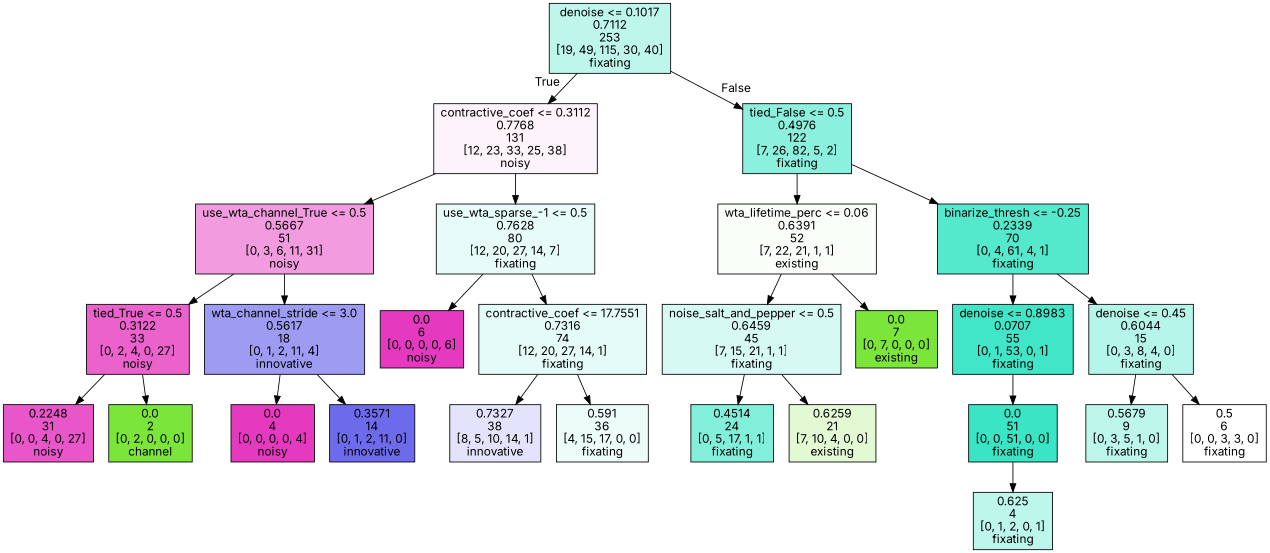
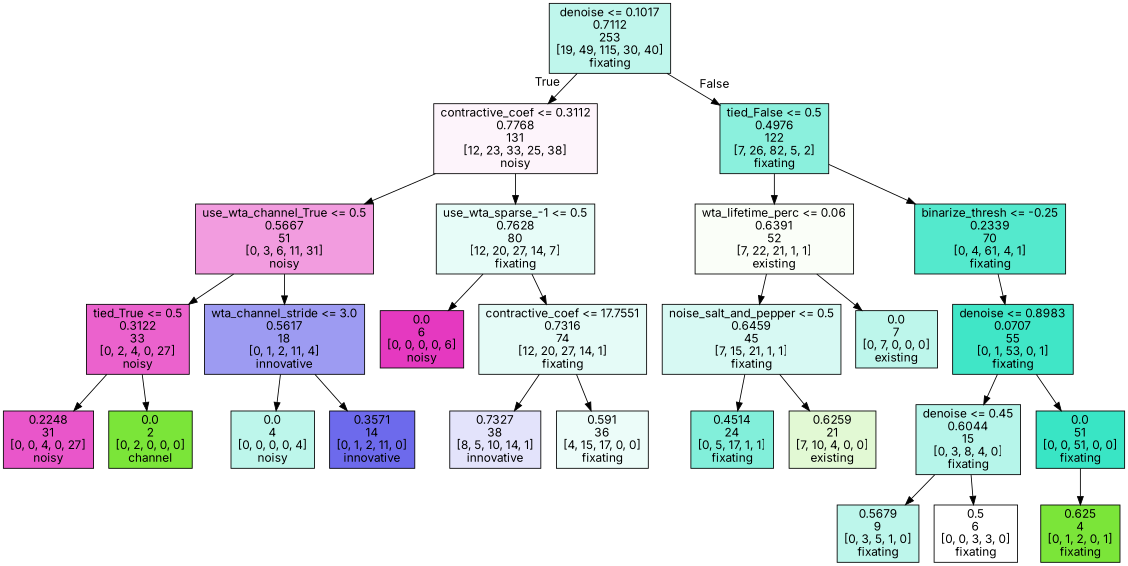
  digraph {
    fontname=Inter
    node [color=black fillcolor="#e539c0ff" fontname=Inter shape=box style=filled]
    edge [fontname=Inter]
    n1 [fillcolor="#39e5c552" label="denoise <= 0.1017\n0.7112\n253\n[19, 49, 115, 30, 40]\nfixating"]
    n2 [fillcolor="#e539c00d" label="contractive_coef <= 0.3112\n0.7768\n131\n[12, 23, 33, 25, 38]\nnoisy"]
    n3 [fillcolor="#39e5c595" label="tied_False <= 0.5\n0.4976\n122\n[7, 26, 82, 5, 2]\nfixating"]
    n4 [fillcolor="#e539c07f" label="use_wta_channel_True <= 0.5\n0.5667\n51\n[0, 3, 6, 11, 31]\nnoisy"]
    n5 [fillcolor="#39e5c51e" label="use_wta_sparse_-1 <= 0.5\n0.7628\n80\n[12, 20, 27, 14, 7]\nfixating"]
    n6 [fillcolor="#7be53908" label="wta_lifetime_perc <= 0.06\n0.6391\n52\n[7, 22, 21, 1, 1]\nexisting"]
    n7 [fillcolor="#39e5c5dc" label="binarize_thresh <= -0.25\n0.2339\n70\n[0, 4, 61, 4, 1]\nfixating"]
    n8 [fillcolor="#e539c0ca" label="tied_True <= 0.5\n0.3122\n33\n[0, 2, 4, 0, 27]\nnoisy"]
    n9 [fillcolor="#3c39e580" label="wta_channel_stride <= 3.0\n0.5617\n18\n[0, 1, 2, 11, 4]\ninnovative"]
    n10 [label="0.0\n6\n[0, 0, 0, 0, 6]\nnoisy"]
    n11 [fillcolor="#39e5c521" label="contractive_coef <= 17.7551\n0.7316\n74\n[12, 20, 27, 14, 1]\nfixating"]
    n12 [fillcolor="#e539c0d9" label="0.2248\n31\n[0, 0, 4, 0, 27]\nnoisy"]
    n13 [fillcolor="#7be539ff" label="0.0\n2\n[0, 2, 0, 0, 0]\nchannel"]
-   n14 [label="0.0\n4\n[0, 0, 0, 0, 4]\nnoisy"]
+   n14 [fillcolor="#39e5c555" label="0.0\n4\n[0, 0, 0, 0, 4]\nnoisy"]
    n15 [fillcolor="#3c39e5bf" label="0.3571\n14\n[0, 1, 2, 11, 0]\ninnovative"]
    n16 [fillcolor="#3c39e524" label="0.7327\n38\n[8, 5, 10, 14, 1]\ninnovative"]
    n17 [fillcolor="#39e5c518" label="0.591\n36\n[4, 15, 17, 0, 0]\nfixating"]
    n18 [fillcolor="#39e5c533" label="noise_salt_and_pepper <= 0.5\n0.6459\n45\n[7, 15, 21, 1, 1]\nfixating"]
-   n19 [fillcolor="#7be539ff" label="0.0\n7\n[0, 7, 0, 0, 0]\nexisting"]
+   n19 [fillcolor="#39e5c555" label="0.0\n7\n[0, 7, 0, 0, 0]\nexisting"]
    n20 [fillcolor="#39e5c5f6" label="denoise <= 0.8983\n0.0707\n55\n[0, 1, 53, 0, 1]\nfixating"]
    n21 [fillcolor="#39e5c55d" label="denoise <= 0.45\n0.6044\n15\n[0, 3, 8, 4, 0]\nfixating"]
    n22 [fillcolor="#39e5c5a1" label="0.4514\n24\n[0, 5, 17, 1, 1]\nfixating"]
    n23 [fillcolor="#7be53937" label="0.6259\n21\n[7, 10, 4, 0, 0]\nexisting"]
    n24 [fillcolor="#39e5c5ff" label="0.0\n51\n[0, 0, 51, 0, 0]\nfixating"]
    n25 [fillcolor="#39e5c555" label="0.5679\n9\n[0, 3, 5, 1, 0]\nfixating"]
    n26 [fillcolor="#39e5c500" label="0.5\n6\n[0, 0, 3, 3, 0]\nfixating"]
-   n27 [fillcolor="#39e5c555" label="0.625\n4\n[0, 1, 2, 0, 1]\nfixating"]
+   n27 [fillcolor="#7be539ff" label="0.625\n4\n[0, 1, 2, 0, 1]\nfixating"]
    n1 -> n2 [headlabel=True labelangle=45 labeldistance=2.5]
    n1 -> n3 [headlabel=False labelangle=-45 labeldistance=2.5]
    n2 -> n4
    n2 -> n5
    n3 -> n6
    n3 -> n7
    n4 -> n8
    n4 -> n9
    n5 -> n10
    n5 -> n11
    n6 -> n18
    n6 -> n19
    n7 -> n20
-   n7 -> n21
+   n20 -> n21
    n8 -> n12
    n8 -> n13
    n9 -> n14
    n9 -> n15
    n11 -> n16
    n11 -> n17
    n18 -> n22
    n18 -> n23
    n20 -> n24
    n21 -> n25
    n21 -> n26
    n24 -> n27
  }
